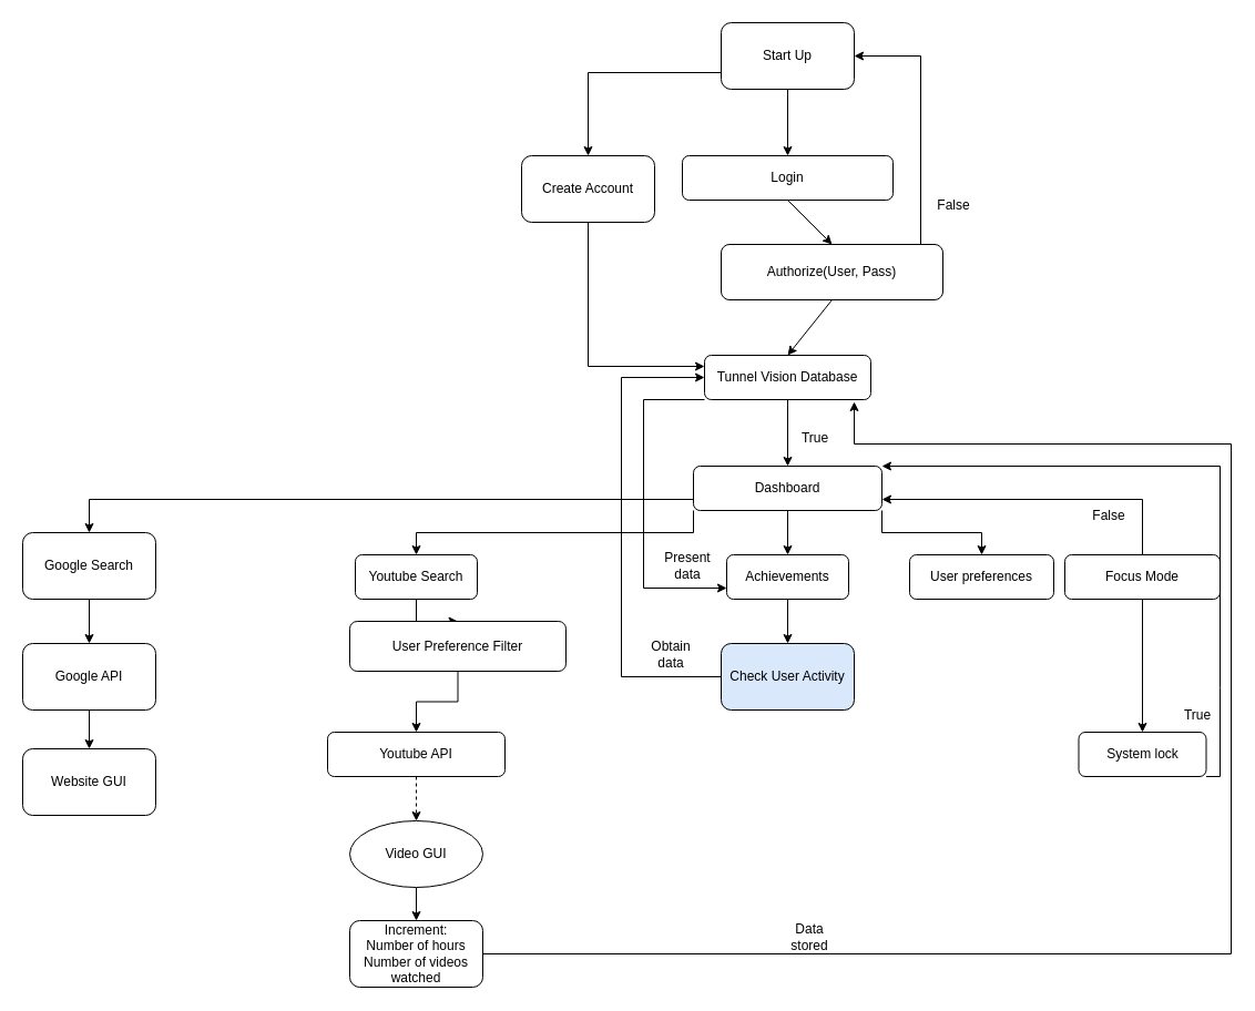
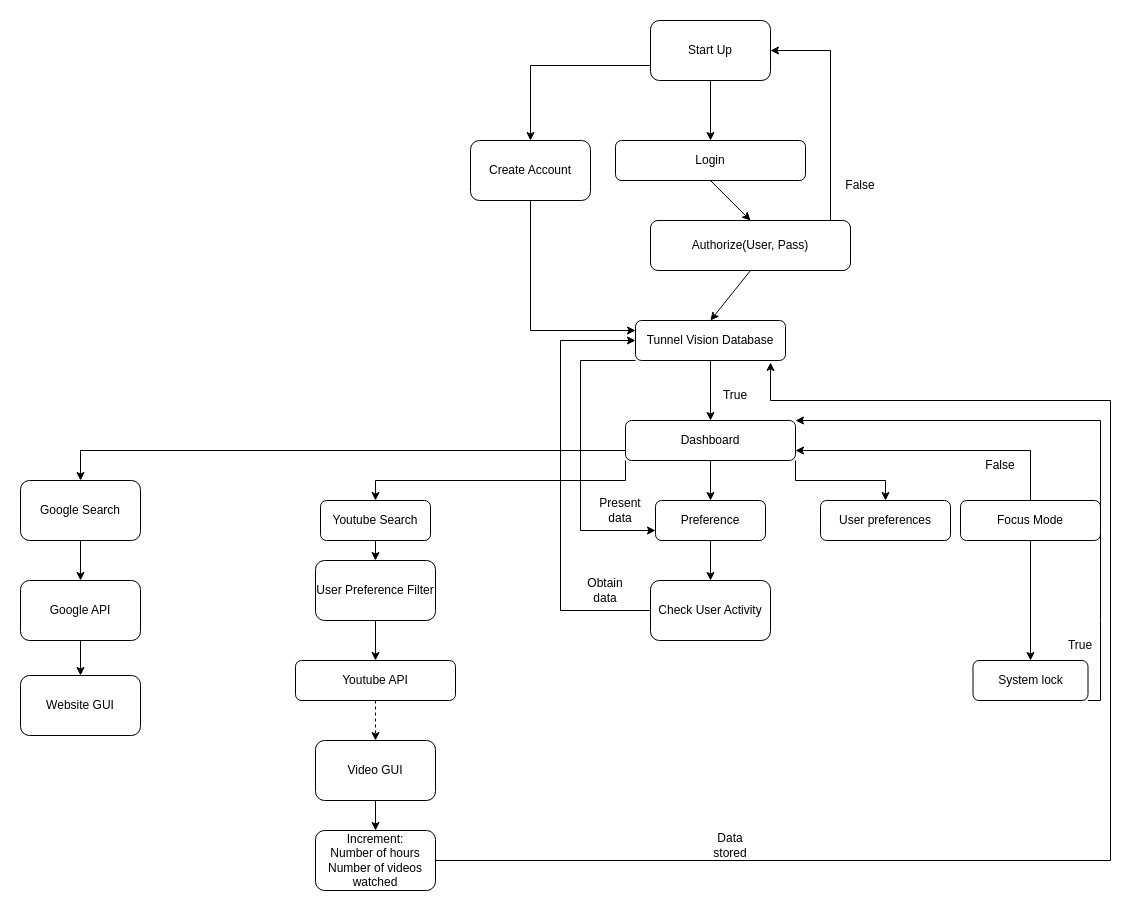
  <mxCell id="0" />
  <mxCell id="1" parent="0" />
  <mxCell id="2" value="Login" style="rounded=1;whiteSpace=wrap;html=1;" parent="1" vertex="1"><mxGeometry x="615" y="140" width="190" height="40" as="geometry" /></mxCell>
  <mxCell id="3" style="edgeStyle=orthogonalEdgeStyle;rounded=0;orthogonalLoop=1;jettySize=auto;html=1;exitX=1;exitY=0.5;exitDx=0;exitDy=0;entryX=1;entryY=0.5;entryDx=0;entryDy=0;" parent="1" source="22" target="20" edge="1"><mxGeometry relative="1" as="geometry"><Array as="points"><mxPoint x="830" y="250" /><mxPoint x="830" y="50" /></Array></mxGeometry></mxCell>
  <mxCell id="4" style="edgeStyle=orthogonalEdgeStyle;rounded=0;orthogonalLoop=1;jettySize=auto;html=1;exitX=0;exitY=1;exitDx=0;exitDy=0;entryX=0;entryY=0.75;entryDx=0;entryDy=0;" parent="1" source="5" target="16" edge="1"><mxGeometry relative="1" as="geometry"><Array as="points"><mxPoint x="580" y="360" /><mxPoint x="580" y="530" /></Array></mxGeometry></mxCell>
  <mxCell id="5" value="Tunnel Vision Database" style="rounded=1;whiteSpace=wrap;html=1;" parent="1" vertex="1"><mxGeometry x="635" y="320" width="150" height="40" as="geometry" /></mxCell>
  <mxCell id="6" style="edgeStyle=orthogonalEdgeStyle;rounded=0;orthogonalLoop=1;jettySize=auto;html=1;exitX=0.5;exitY=1;exitDx=0;exitDy=0;entryX=0.5;entryY=0;entryDx=0;entryDy=0;dashed=1;" parent="1" source="7" target="43" edge="1"><mxGeometry relative="1" as="geometry" /></mxCell>
  <mxCell id="7" value="Youtube API" style="rounded=1;whiteSpace=wrap;html=1;" parent="1" vertex="1"><mxGeometry x="295" y="660" width="160" height="40" as="geometry" /></mxCell>
  <mxCell id="8" style="edgeStyle=orthogonalEdgeStyle;rounded=0;orthogonalLoop=1;jettySize=auto;html=1;exitX=0.5;exitY=1;exitDx=0;exitDy=0;entryX=0.5;entryY=0;entryDx=0;entryDy=0;" parent="1" source="12" target="16" edge="1"><mxGeometry relative="1" as="geometry" /></mxCell>
  <mxCell id="9" style="edgeStyle=orthogonalEdgeStyle;rounded=0;orthogonalLoop=1;jettySize=auto;html=1;exitX=0;exitY=1;exitDx=0;exitDy=0;" parent="1" source="12" target="18" edge="1"><mxGeometry relative="1" as="geometry" /></mxCell>
  <mxCell id="10" style="edgeStyle=orthogonalEdgeStyle;rounded=0;orthogonalLoop=1;jettySize=auto;html=1;exitX=1;exitY=1;exitDx=0;exitDy=0;entryX=0.5;entryY=0;entryDx=0;entryDy=0;" parent="1" source="12" target="14" edge="1"><mxGeometry relative="1" as="geometry" /></mxCell>
  <mxCell id="11" style="edgeStyle=orthogonalEdgeStyle;rounded=0;orthogonalLoop=1;jettySize=auto;html=1;exitX=0;exitY=0.75;exitDx=0;exitDy=0;" parent="1" source="12" target="32" edge="1"><mxGeometry relative="1" as="geometry" /></mxCell>
  <mxCell id="12" value="Dashboard" style="rounded=1;whiteSpace=wrap;html=1;" parent="1" vertex="1"><mxGeometry x="625" y="420" width="170" height="40" as="geometry" /></mxCell>
  <mxCell id="13" value="System lock" style="rounded=1;whiteSpace=wrap;html=1;" parent="1" vertex="1"><mxGeometry x="972.5" y="660" width="115" height="40" as="geometry" /></mxCell>
  <mxCell id="14" value="User preferences" style="rounded=1;whiteSpace=wrap;html=1;" parent="1" vertex="1"><mxGeometry x="820" y="500" width="130" height="40" as="geometry" /></mxCell>
  <mxCell id="15" style="edgeStyle=orthogonalEdgeStyle;rounded=0;orthogonalLoop=1;jettySize=auto;html=1;exitX=0.5;exitY=1;exitDx=0;exitDy=0;entryX=0.5;entryY=0;entryDx=0;entryDy=0;" parent="1" source="16" target="41" edge="1"><mxGeometry relative="1" as="geometry" /></mxCell>
- <mxCell id="16" value="Achievements" style="rounded=1;whiteSpace=wrap;html=1;" parent="1" vertex="1"><mxGeometry x="655" y="500" width="110" height="40" as="geometry" /></mxCell>
+ <mxCell id="16" value="Preference" style="rounded=1;whiteSpace=wrap;html=1;" parent="1" vertex="1"><mxGeometry x="655" y="500" width="110" height="40" as="geometry" /></mxCell>
  <mxCell id="17" style="edgeStyle=orthogonalEdgeStyle;rounded=0;orthogonalLoop=1;jettySize=auto;html=1;exitX=0.5;exitY=1;exitDx=0;exitDy=0;entryX=0.5;entryY=0;entryDx=0;entryDy=0;" parent="1" source="18" target="39" edge="1"><mxGeometry relative="1" as="geometry" /></mxCell>
  <mxCell id="18" value="Youtube Search" style="rounded=1;whiteSpace=wrap;html=1;" parent="1" vertex="1"><mxGeometry x="320" y="500" width="110" height="40" as="geometry" /></mxCell>
  <mxCell id="19" style="edgeStyle=orthogonalEdgeStyle;rounded=0;orthogonalLoop=1;jettySize=auto;html=1;exitX=0;exitY=0.75;exitDx=0;exitDy=0;entryX=0.5;entryY=0;entryDx=0;entryDy=0;" parent="1" source="20" target="51" edge="1"><mxGeometry relative="1" as="geometry" /></mxCell>
  <mxCell id="20" value="Start Up" style="rounded=1;whiteSpace=wrap;html=1;" parent="1" vertex="1"><mxGeometry x="650" width="120" height="60" as="geometry" y="20" /></mxCell>
  <mxCell id="21" value="" style="endArrow=classic;html=1;rounded=0;exitX=0.5;exitY=1;exitDx=0;exitDy=0;entryX=0.5;entryY=0;entryDx=0;entryDy=0;" parent="1" source="20" target="2" edge="1"><mxGeometry width="50" height="50" relative="1" as="geometry"><mxPoint x="670" y="240" as="sourcePoint" /><mxPoint x="720" y="190" as="targetPoint" /></mxGeometry></mxCell>
  <mxCell id="22" value="Authorize(User, Pass)" style="rounded=1;whiteSpace=wrap;html=1;" parent="1" vertex="1"><mxGeometry x="650" y="220" width="200" height="50" as="geometry" /></mxCell>
  <mxCell id="23" value="" style="endArrow=classic;html=1;rounded=0;exitX=0.5;exitY=1;exitDx=0;exitDy=0;entryX=0.5;entryY=0;entryDx=0;entryDy=0;" parent="1" source="2" target="22" edge="1"><mxGeometry width="50" height="50" relative="1" as="geometry"><mxPoint x="670" y="240" as="sourcePoint" /><mxPoint x="720" y="190" as="targetPoint" /></mxGeometry></mxCell>
  <mxCell id="24" value="" style="endArrow=classic;html=1;rounded=0;exitX=0.5;exitY=1;exitDx=0;exitDy=0;entryX=0.5;entryY=0;entryDx=0;entryDy=0;" parent="1" source="22" target="5" edge="1"><mxGeometry width="50" height="50" relative="1" as="geometry"><mxPoint x="670" y="240" as="sourcePoint" /><mxPoint x="720" y="190" as="targetPoint" /></mxGeometry></mxCell>
  <mxCell id="25" value="" style="endArrow=classic;html=1;rounded=0;exitX=0.5;exitY=1;exitDx=0;exitDy=0;entryX=0.5;entryY=0;entryDx=0;entryDy=0;" parent="1" source="5" target="12" edge="1"><mxGeometry width="50" height="50" relative="1" as="geometry"><mxPoint x="670" y="240" as="sourcePoint" /><mxPoint x="720" y="190" as="targetPoint" /></mxGeometry></mxCell>
  <mxCell id="26" style="edgeStyle=orthogonalEdgeStyle;rounded=0;orthogonalLoop=1;jettySize=auto;html=1;exitX=0.5;exitY=0;exitDx=0;exitDy=0;entryX=1;entryY=0.75;entryDx=0;entryDy=0;" edge="1" parent="1" source="27" target="12"><mxGeometry relative="1" as="geometry" /></mxCell>
  <mxCell id="27" value="Focus Mode" style="rounded=1;whiteSpace=wrap;html=1;" parent="1" vertex="1"><mxGeometry x="960" y="500" width="140" height="40" as="geometry" /></mxCell>
  <mxCell id="28" value="" style="endArrow=classic;html=1;rounded=0;exitX=0.5;exitY=1;exitDx=0;exitDy=0;entryX=0.5;entryY=0;entryDx=0;entryDy=0;" parent="1" source="27" target="13" edge="1"><mxGeometry width="50" height="50" relative="1" as="geometry"><mxPoint x="670" y="450" as="sourcePoint" /><mxPoint x="720" y="400" as="targetPoint" /></mxGeometry></mxCell>
  <mxCell id="29" value="True" style="text;html=1;strokeColor=none;fillColor=none;align=center;verticalAlign=middle;whiteSpace=wrap;rounded=0;" parent="1" vertex="1"><mxGeometry x="705" y="380" width="60" height="30" as="geometry" /></mxCell>
  <mxCell id="30" value="False" style="text;html=1;strokeColor=none;fillColor=none;align=center;verticalAlign=middle;whiteSpace=wrap;rounded=0;" parent="1" vertex="1"><mxGeometry x="830" y="170" width="60" height="30" as="geometry" /></mxCell>
  <mxCell id="31" style="edgeStyle=orthogonalEdgeStyle;rounded=0;orthogonalLoop=1;jettySize=auto;html=1;exitX=0.5;exitY=1;exitDx=0;exitDy=0;entryX=0.5;entryY=0;entryDx=0;entryDy=0;" parent="1" source="32" target="37" edge="1"><mxGeometry relative="1" as="geometry" /></mxCell>
  <mxCell id="32" value="Google Search" style="rounded=1;whiteSpace=wrap;html=1;" parent="1" vertex="1"><mxGeometry x="20" y="480" width="120" height="60" as="geometry" /></mxCell>
  <mxCell id="33" value="" style="endArrow=classic;html=1;rounded=0;exitX=1;exitY=1;exitDx=0;exitDy=0;entryX=1;entryY=0;entryDx=0;entryDy=0;" parent="1" source="13" target="12" edge="1"><mxGeometry width="50" height="50" relative="1" as="geometry"><mxPoint x="670" y="450" as="sourcePoint" /><mxPoint x="720" y="400" as="targetPoint" /><Array as="points"><mxPoint x="1100" y="700" /><mxPoint x="1100" y="620" /><mxPoint x="1100" y="420" /></Array></mxGeometry></mxCell>
  <mxCell id="34" value="True" style="text;html=1;strokeColor=none;fillColor=none;align=center;verticalAlign=middle;whiteSpace=wrap;rounded=0;" parent="1" vertex="1"><mxGeometry x="1050" y="630" width="60" height="30" as="geometry" /></mxCell>
  <mxCell id="35" value="False" style="text;html=1;strokeColor=none;fillColor=none;align=center;verticalAlign=middle;whiteSpace=wrap;rounded=0;" parent="1" vertex="1"><mxGeometry x="970" y="450" width="60" height="30" as="geometry" /></mxCell>
  <mxCell id="36" style="edgeStyle=orthogonalEdgeStyle;rounded=0;orthogonalLoop=1;jettySize=auto;html=1;exitX=0.5;exitY=1;exitDx=0;exitDy=0;entryX=0.5;entryY=0;entryDx=0;entryDy=0;" parent="1" source="37" target="44" edge="1"><mxGeometry relative="1" as="geometry" /></mxCell>
  <mxCell id="37" value="Google API" style="rounded=1;whiteSpace=wrap;html=1;" parent="1" vertex="1"><mxGeometry x="20" y="580" width="120" height="60" as="geometry" /></mxCell>
  <mxCell id="38" style="edgeStyle=orthogonalEdgeStyle;rounded=0;orthogonalLoop=1;jettySize=auto;html=1;exitX=0.5;exitY=1;exitDx=0;exitDy=0;entryX=0.5;entryY=0;entryDx=0;entryDy=0;" parent="1" source="39" target="7" edge="1"><mxGeometry relative="1" as="geometry" /></mxCell>
- <mxCell id="39" value="User Preference Filter" style="rounded=1;whiteSpace=wrap;html=1;" parent="1" vertex="1"><mxGeometry x="315" y="560" width="195" height="45" as="geometry" /></mxCell>
+ <mxCell id="39" value="User Preference Filter" style="rounded=1;whiteSpace=wrap;html=1;" parent="1" vertex="1"><mxGeometry x="315" y="560" width="120" height="60" as="geometry" /></mxCell>
  <mxCell id="40" style="edgeStyle=orthogonalEdgeStyle;rounded=0;orthogonalLoop=1;jettySize=auto;html=1;exitX=0;exitY=0.5;exitDx=0;exitDy=0;entryX=0;entryY=0.5;entryDx=0;entryDy=0;" parent="1" source="41" target="5" edge="1"><mxGeometry relative="1" as="geometry"><Array as="points"><mxPoint x="560" y="610" /><mxPoint x="560" y="340" /></Array></mxGeometry></mxCell>
- <mxCell id="41" value="Check User Activity" style="rounded=1;whiteSpace=wrap;html=1;fillColor=#dae8fc;" parent="1" vertex="1"><mxGeometry x="650" y="580" width="120" height="60" as="geometry" /></mxCell>
+ <mxCell id="41" value="Check User Activity" style="rounded=1;whiteSpace=wrap;html=1;" parent="1" vertex="1"><mxGeometry x="650" y="580" width="120" height="60" as="geometry" /></mxCell>
  <mxCell id="42" style="edgeStyle=orthogonalEdgeStyle;rounded=0;orthogonalLoop=1;jettySize=auto;html=1;exitX=0.5;exitY=1;exitDx=0;exitDy=0;entryX=0.5;entryY=0;entryDx=0;entryDy=0;" parent="1" source="43" target="46" edge="1"><mxGeometry relative="1" as="geometry" /></mxCell>
- <mxCell id="43" value="Video GUI" style="ellipse;whiteSpace=wrap;html=1;" parent="1" vertex="1"><mxGeometry x="315" y="740" width="120" height="60" as="geometry" /></mxCell>
+ <mxCell id="43" value="Video GUI" style="rounded=1;whiteSpace=wrap;html=1;" parent="1" vertex="1"><mxGeometry x="315" y="740" width="120" height="60" as="geometry" /></mxCell>
  <mxCell id="44" value="Website GUI" style="rounded=1;whiteSpace=wrap;html=1;" parent="1" vertex="1"><mxGeometry x="20" y="675" width="120" height="60" as="geometry" /></mxCell>
  <mxCell id="45" style="edgeStyle=orthogonalEdgeStyle;rounded=0;orthogonalLoop=1;jettySize=auto;html=1;exitX=1;exitY=0.5;exitDx=0;exitDy=0;entryX=0.9;entryY=1.05;entryDx=0;entryDy=0;entryPerimeter=0;" parent="1" source="46" target="5" edge="1"><mxGeometry relative="1" as="geometry"><Array as="points"><mxPoint x="1110" y="860" /><mxPoint x="1110" y="400" /><mxPoint x="770" y="400" /></Array></mxGeometry></mxCell>
  <mxCell id="46" value="Increment:&lt;br&gt;Number of hours&lt;br&gt;Number of videos watched&lt;br&gt;" style="rounded=1;whiteSpace=wrap;html=1;" parent="1" vertex="1"><mxGeometry x="315" y="830" width="120" height="60" as="geometry" /></mxCell>
  <mxCell id="47" value="Data stored" style="text;html=1;strokeColor=none;fillColor=none;align=center;verticalAlign=middle;whiteSpace=wrap;rounded=0;" parent="1" vertex="1"><mxGeometry x="700" y="830" width="60" height="30" as="geometry" /></mxCell>
  <mxCell id="48" value="Obtain data" style="text;html=1;strokeColor=none;fillColor=none;align=center;verticalAlign=middle;whiteSpace=wrap;rounded=0;" parent="1" vertex="1"><mxGeometry x="575" y="575" width="60" height="30" as="geometry" /></mxCell>
  <mxCell id="49" value="Present data" style="text;html=1;strokeColor=none;fillColor=none;align=center;verticalAlign=middle;whiteSpace=wrap;rounded=0;" parent="1" vertex="1"><mxGeometry x="590" y="495" width="60" height="30" as="geometry" /></mxCell>
  <mxCell id="50" style="edgeStyle=orthogonalEdgeStyle;rounded=0;orthogonalLoop=1;jettySize=auto;html=1;exitX=0.5;exitY=1;exitDx=0;exitDy=0;entryX=0;entryY=0.25;entryDx=0;entryDy=0;" parent="1" source="51" target="5" edge="1"><mxGeometry relative="1" as="geometry" /></mxCell>
  <mxCell id="51" value="Create Account" style="rounded=1;whiteSpace=wrap;html=1;" parent="1" vertex="1"><mxGeometry x="470" y="140" width="120" height="60" as="geometry" /></mxCell>
